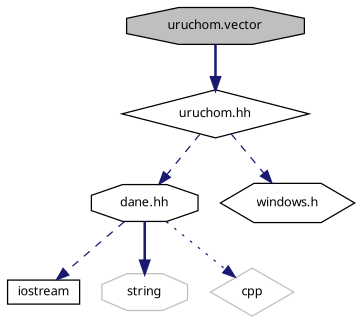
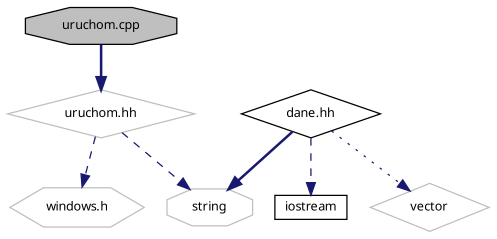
  digraph {
    fontname="Noto Sans"
    node [color=black fillcolor=white fontname="Noto Sans" fontsize=10 shape=octagon style=filled]
    edge [color=midnightblue fontname="Noto Sans" fontsize=10 labelfontname=Helvetica labelfontsize=10 style=dashed]
-   n1 [fillcolor=grey75 fontcolor=black height=0.2 label="uruchom.vector" width=0.4]
-   n2 [height=0.2 label="uruchom.hh" shape=diamond width=0.4]
-   n3 [height=0.2 label="dane.hh" width=0.4]
-   n4 [height=0.2 label="windows.h" shape=hexagon width=0.4]
+   n1 [fillcolor=grey75 fontcolor=black height=0.2 label="uruchom.cpp" width=0.4]
+   n2 [color=grey75 height=0.2 label="uruchom.hh" shape=diamond width=0.4]
+   n3 [height=0.2 label="dane.hh" shape=diamond width=0.4]
+   n4 [color=grey75 height=0.2 label="windows.h" shape=hexagon width=0.4]
    n5 [height=0.2 label=iostream shape=box width=0.4]
    n6 [color=grey75 height=0.2 label=string width=0.4]
-   n7 [color=grey75 height=0.2 label=cpp shape=diamond width=0.4]
+   n7 [color=grey75 height=0.2 label=vector shape=diamond width=0.4]
    n1 -> n2 [style=bold]
-   n2 -> n3
+   n2 -> n6
    n2 -> n4
    n3 -> n5
    n3 -> n6 [style=bold]
    n3 -> n7 [style=dotted]
  }
